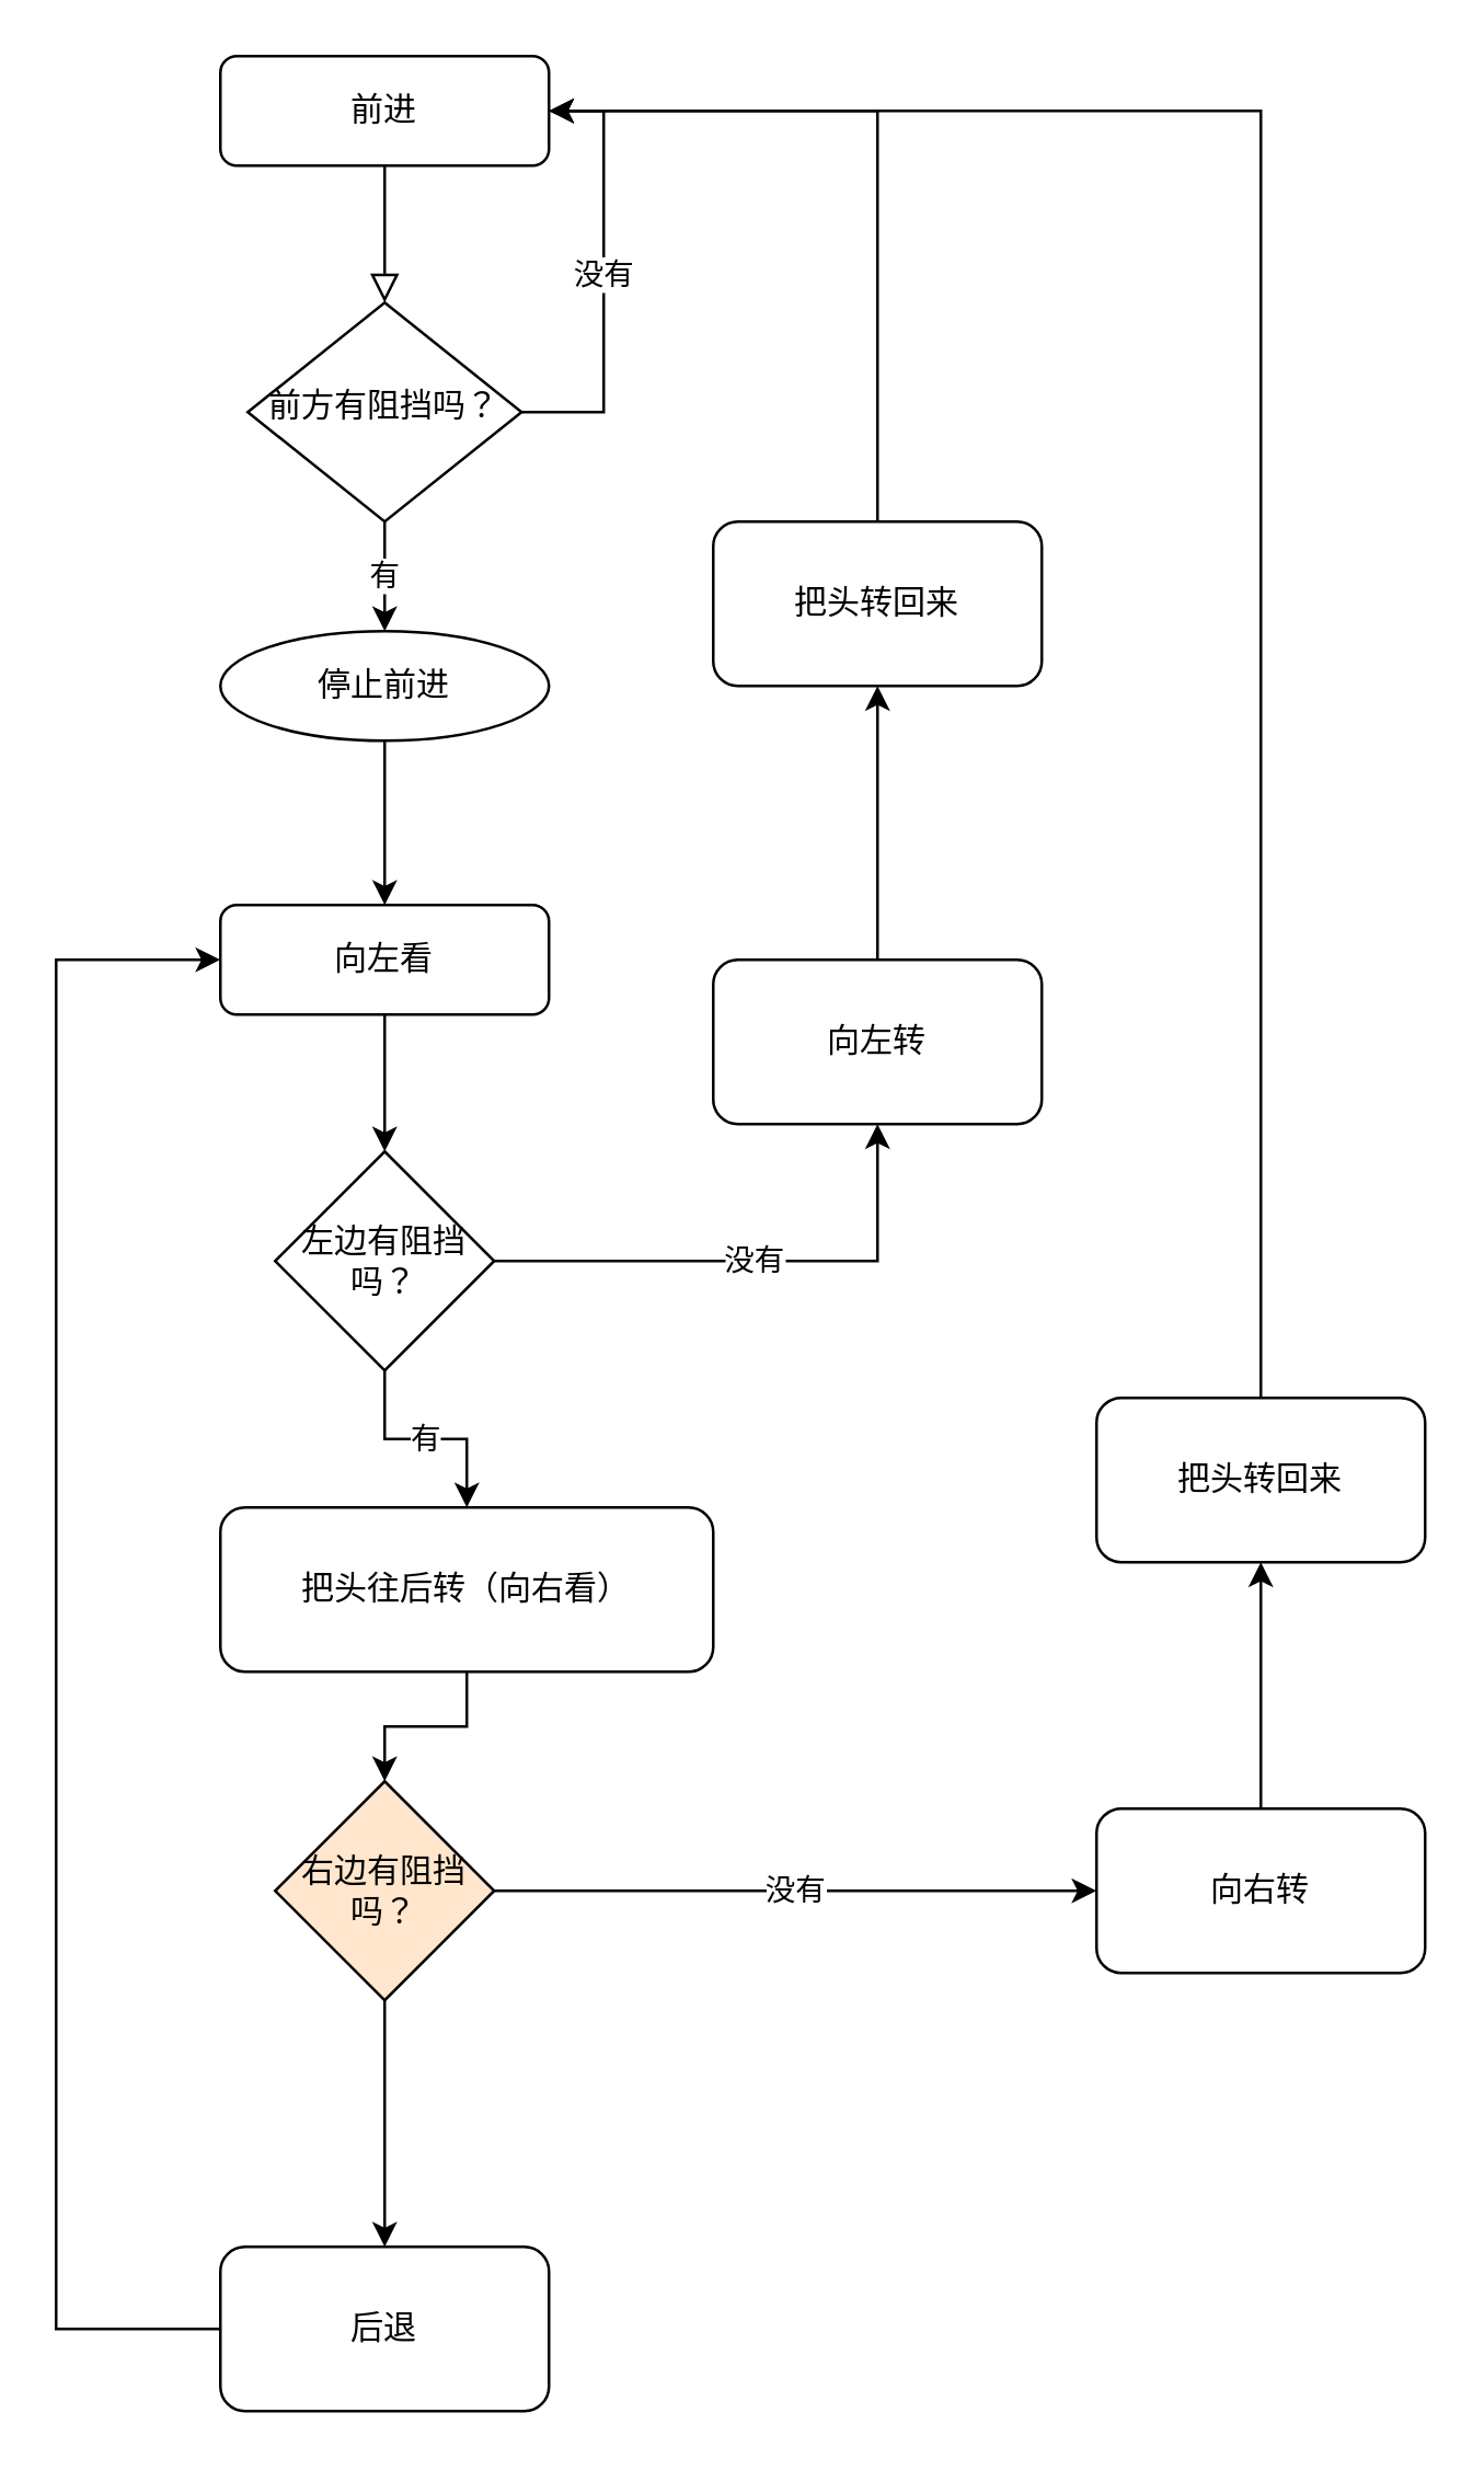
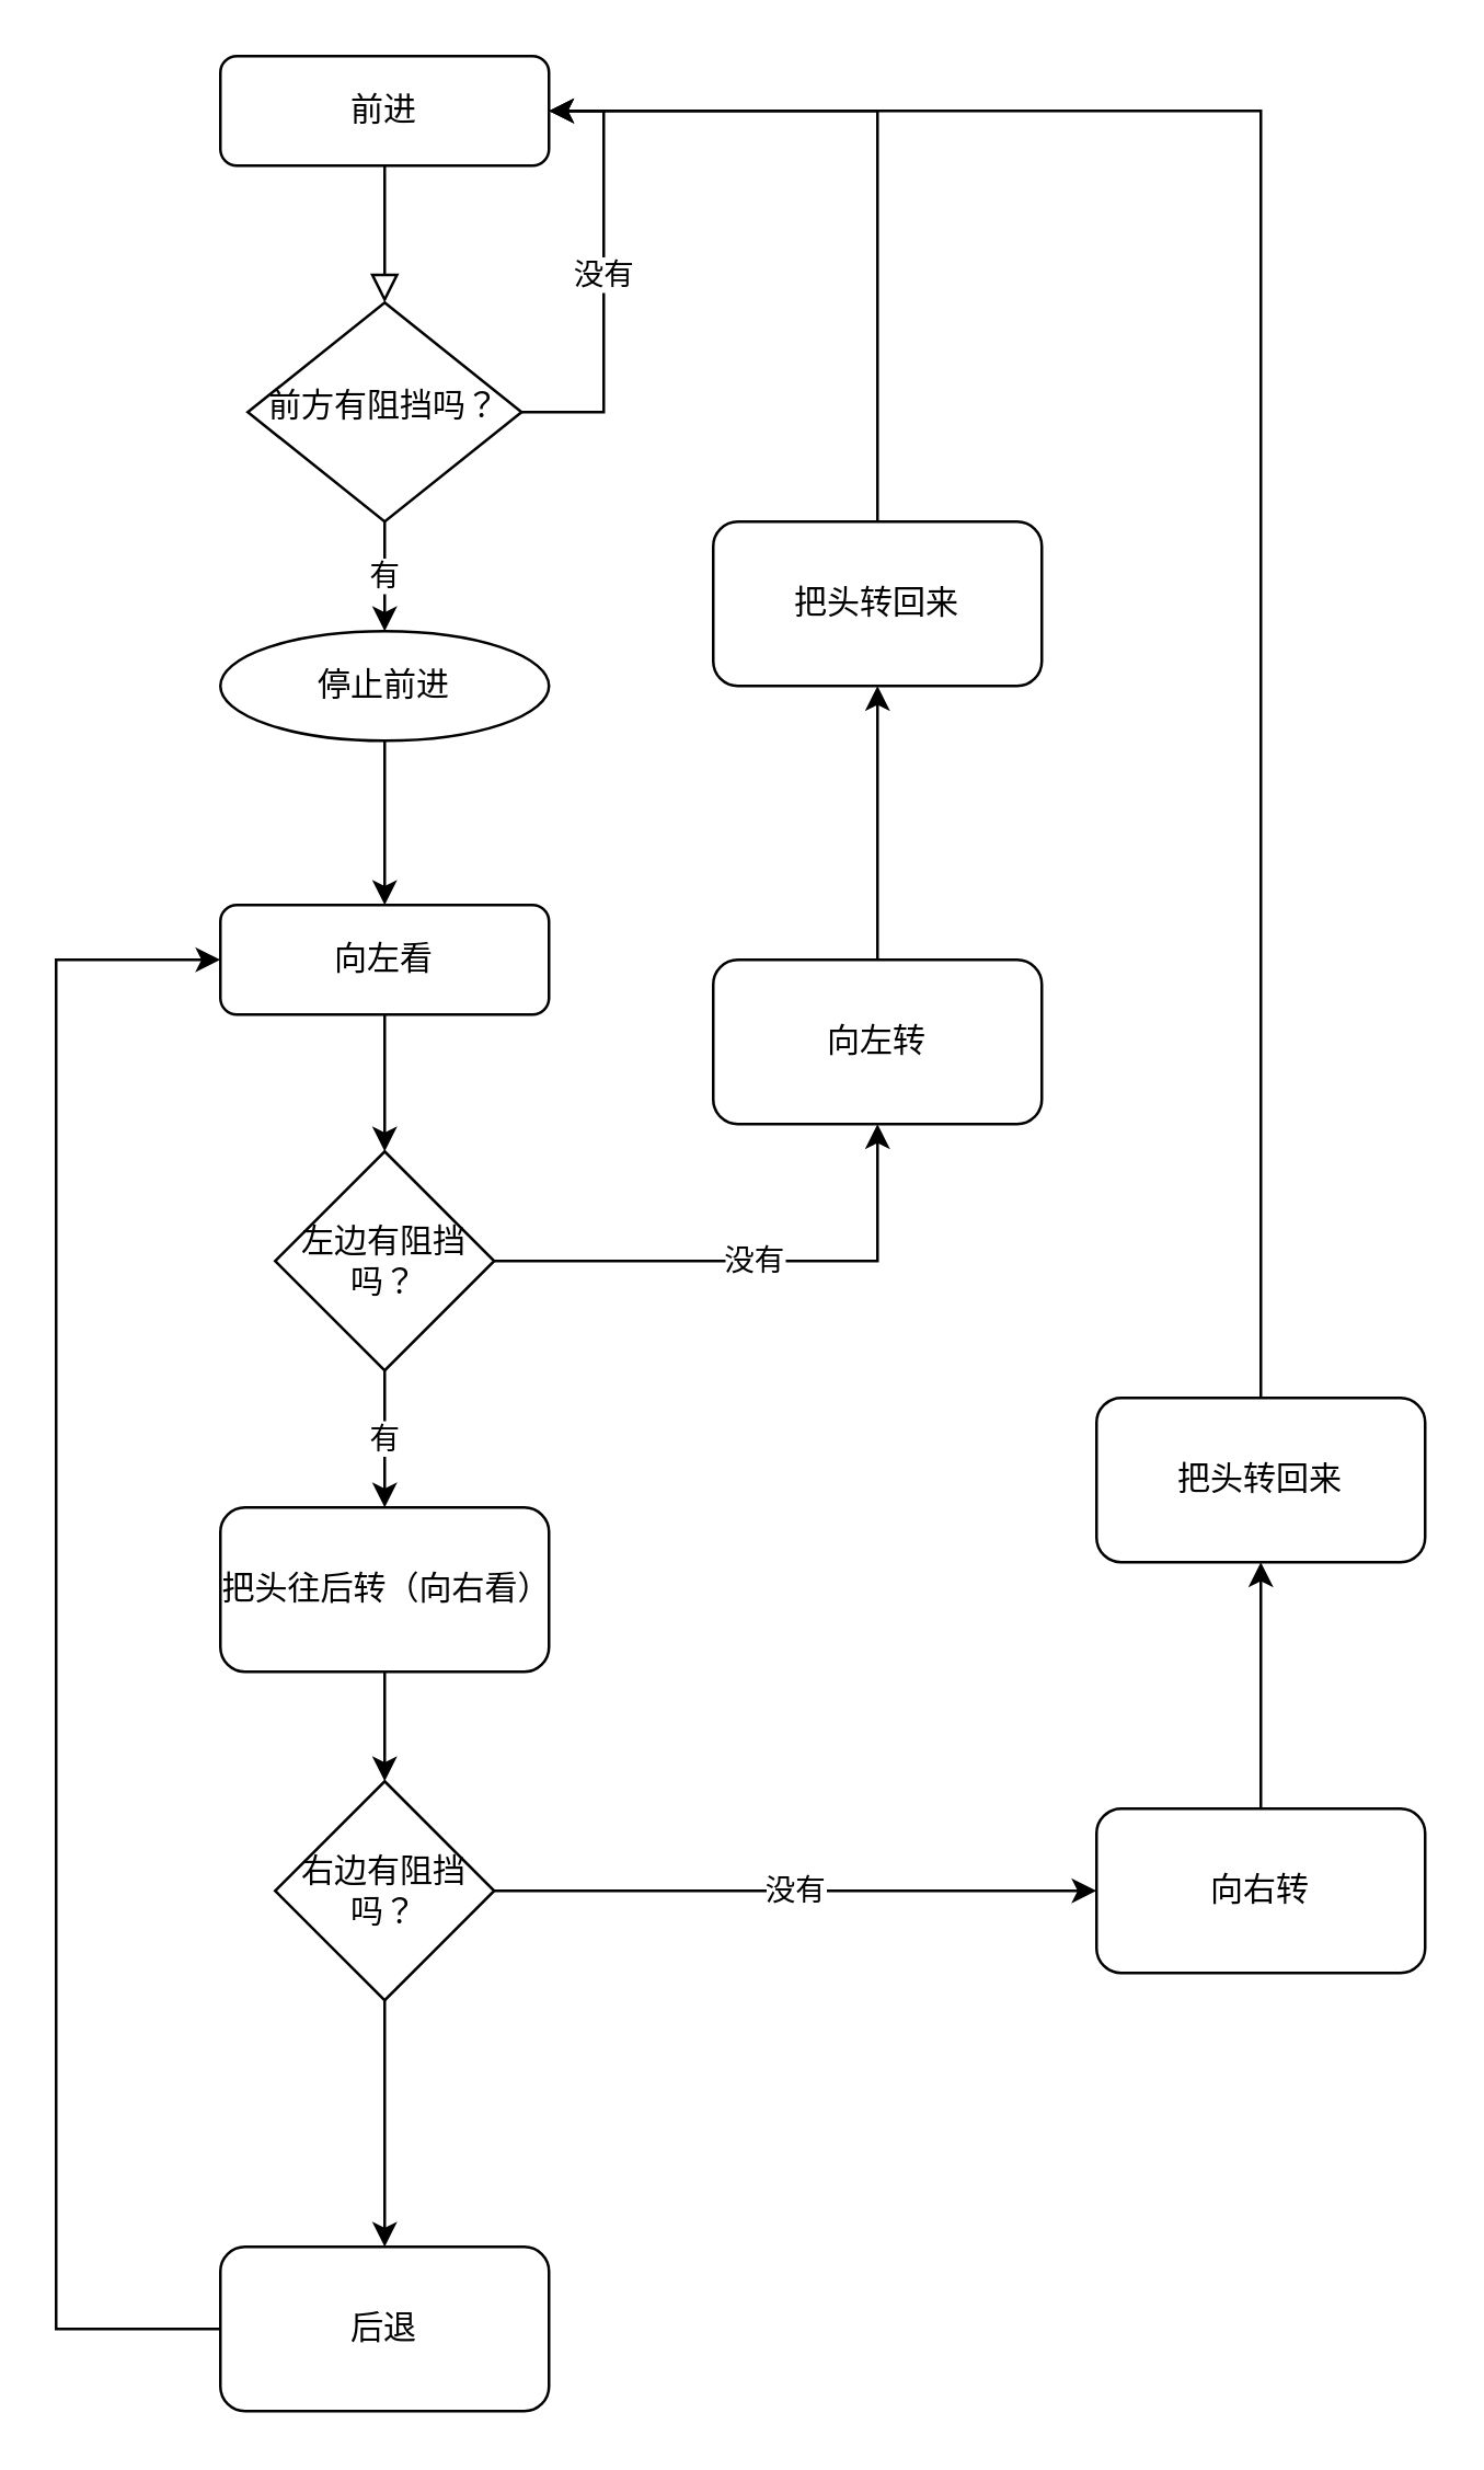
  <mxCell id="0" />
  <mxCell id="1" parent="0" />
  <mxCell id="2" value="" style="rounded=0;html=1;jettySize=auto;orthogonalLoop=1;fontSize=11;endArrow=block;endFill=0;endSize=8;strokeWidth=1;shadow=0;labelBackgroundColor=none;edgeStyle=orthogonalEdgeStyle;" parent="1" source="3" target="6" edge="1"><mxGeometry relative="1" as="geometry" /></mxCell>
  <mxCell id="3" value="前进" style="rounded=1;whiteSpace=wrap;html=1;fontSize=12;glass=0;strokeWidth=1;shadow=0;" parent="1" vertex="1"><mxGeometry x="80" y="20" width="120" height="40" as="geometry" /></mxCell>
  <mxCell id="4" value="没有" style="edgeStyle=orthogonalEdgeStyle;rounded=0;orthogonalLoop=1;jettySize=auto;html=1;entryX=1;entryY=0.5;entryDx=0;entryDy=0;" edge="1" parent="1" source="6" target="3"><mxGeometry relative="1" as="geometry"><Array as="points"><mxPoint x="220" y="150" /><mxPoint x="220" y="40" /></Array></mxGeometry></mxCell>
  <mxCell id="5" value="有" style="edgeStyle=orthogonalEdgeStyle;rounded=0;orthogonalLoop=1;jettySize=auto;html=1;" edge="1" parent="1" source="6" target="10"><mxGeometry relative="1" as="geometry" /></mxCell>
  <mxCell id="6" value="前方有阻挡吗？" style="rhombus;whiteSpace=wrap;html=1;shadow=0;fontFamily=Helvetica;fontSize=12;align=center;strokeWidth=1;spacing=6;spacingTop=-4;" parent="1" vertex="1"><mxGeometry x="90" y="110" width="100" height="80" as="geometry" /></mxCell>
  <mxCell id="7" value="" style="edgeStyle=orthogonalEdgeStyle;rounded=0;orthogonalLoop=1;jettySize=auto;html=1;" edge="1" parent="1" source="8" target="13"><mxGeometry relative="1" as="geometry" /></mxCell>
  <mxCell id="8" value="向左看" style="rounded=1;whiteSpace=wrap;html=1;fontSize=12;glass=0;strokeWidth=1;shadow=0;" parent="1" vertex="1"><mxGeometry x="80" y="330" width="120" height="40" as="geometry" /></mxCell>
  <mxCell id="9" value="" style="edgeStyle=orthogonalEdgeStyle;rounded=0;orthogonalLoop=1;jettySize=auto;html=1;" edge="1" parent="1" source="10" target="8"><mxGeometry relative="1" as="geometry" /></mxCell>
  <mxCell id="10" value="停止前进" style="ellipse;whiteSpace=wrap;html=1;fontSize=12;glass=0;strokeWidth=1;shadow=0;" parent="1" vertex="1"><mxGeometry x="80" y="230" width="120" height="40" as="geometry" /></mxCell>
  <mxCell id="11" value="没有" style="edgeStyle=orthogonalEdgeStyle;rounded=0;orthogonalLoop=1;jettySize=auto;html=1;entryX=0.5;entryY=1;entryDx=0;entryDy=0;" edge="1" parent="1" source="13" target="17"><mxGeometry relative="1" as="geometry"><Array as="points"><mxPoint x="320" y="460" /></Array></mxGeometry></mxCell>
  <mxCell id="12" value="有" style="edgeStyle=orthogonalEdgeStyle;rounded=0;orthogonalLoop=1;jettySize=auto;html=1;" edge="1" parent="1" source="13" target="19"><mxGeometry relative="1" as="geometry" /></mxCell>
  <mxCell id="13" value="左边有阻挡吗？" style="rhombus;whiteSpace=wrap;html=1;" vertex="1" parent="1"><mxGeometry x="100" y="420" width="80" height="80" as="geometry" /></mxCell>
  <mxCell id="14" style="edgeStyle=orthogonalEdgeStyle;rounded=0;orthogonalLoop=1;jettySize=auto;html=1;entryX=1;entryY=0.5;entryDx=0;entryDy=0;" edge="1" parent="1" source="15" target="3"><mxGeometry relative="1" as="geometry"><Array as="points"><mxPoint x="320" y="40" /></Array></mxGeometry></mxCell>
  <mxCell id="15" value="把头转回来" style="rounded=1;whiteSpace=wrap;html=1;" vertex="1" parent="1"><mxGeometry x="260" y="190" width="120" height="60" as="geometry" /></mxCell>
  <mxCell id="16" style="edgeStyle=orthogonalEdgeStyle;rounded=0;orthogonalLoop=1;jettySize=auto;html=1;entryX=0.5;entryY=1;entryDx=0;entryDy=0;exitX=0.5;exitY=0;exitDx=0;exitDy=0;" edge="1" parent="1" source="17" target="15"><mxGeometry relative="1" as="geometry" /></mxCell>
  <mxCell id="17" value="向左转" style="rounded=1;whiteSpace=wrap;html=1;" vertex="1" parent="1"><mxGeometry x="260" y="350" width="120" height="60" as="geometry" /></mxCell>
  <mxCell id="18" value="" style="edgeStyle=orthogonalEdgeStyle;rounded=0;orthogonalLoop=1;jettySize=auto;html=1;" edge="1" parent="1" source="19" target="22"><mxGeometry relative="1" as="geometry" /></mxCell>
- <mxCell id="19" value="把头往后转（向右看）" style="rounded=1;whiteSpace=wrap;html=1;" vertex="1" parent="1"><mxGeometry x="80" y="550" width="180" height="60" as="geometry" /></mxCell>
+ <mxCell id="19" value="把头往后转（向右看）" style="rounded=1;whiteSpace=wrap;html=1;" vertex="1" parent="1"><mxGeometry x="80" y="550" width="120" height="60" as="geometry" /></mxCell>
  <mxCell id="20" value="没有" style="edgeStyle=orthogonalEdgeStyle;rounded=0;orthogonalLoop=1;jettySize=auto;html=1;entryX=0;entryY=0.5;entryDx=0;entryDy=0;" edge="1" parent="1" source="22" target="25"><mxGeometry relative="1" as="geometry" /></mxCell>
  <mxCell id="21" value="" style="edgeStyle=orthogonalEdgeStyle;rounded=0;orthogonalLoop=1;jettySize=auto;html=1;entryX=0.5;entryY=0;entryDx=0;entryDy=0;" edge="1" parent="1" source="22" target="27"><mxGeometry relative="1" as="geometry"><mxPoint x="140" y="790" as="targetPoint" /></mxGeometry></mxCell>
- <mxCell id="22" value="右边有阻挡吗？" style="rhombus;whiteSpace=wrap;html=1;fillColor=#ffe6cc;" vertex="1" parent="1"><mxGeometry x="100" y="650" width="80" height="80" as="geometry" /></mxCell>
+ <mxCell id="22" value="右边有阻挡吗？" style="rhombus;whiteSpace=wrap;html=1;" vertex="1" parent="1"><mxGeometry x="100" y="650" width="80" height="80" as="geometry" /></mxCell>
  <mxCell id="23" value="" style="edgeStyle=orthogonalEdgeStyle;rounded=0;orthogonalLoop=1;jettySize=auto;html=1;entryX=1;entryY=0.5;entryDx=0;entryDy=0;exitX=0.5;exitY=0;exitDx=0;exitDy=0;" edge="1" parent="1" source="28" target="3"><mxGeometry relative="1" as="geometry"><mxPoint x="460" y="50" as="targetPoint" /><Array as="points" /></mxGeometry></mxCell>
  <mxCell id="24" value="" style="edgeStyle=orthogonalEdgeStyle;rounded=0;orthogonalLoop=1;jettySize=auto;html=1;entryX=0.5;entryY=1;entryDx=0;entryDy=0;" edge="1" parent="1" source="25" target="28"><mxGeometry relative="1" as="geometry"><mxPoint x="460" y="580" as="targetPoint" /></mxGeometry></mxCell>
  <mxCell id="25" value="向右转" style="rounded=1;whiteSpace=wrap;html=1;" vertex="1" parent="1"><mxGeometry x="400" y="660" width="120" height="60" as="geometry" /></mxCell>
  <mxCell id="26" style="edgeStyle=orthogonalEdgeStyle;rounded=0;orthogonalLoop=1;jettySize=auto;html=1;entryX=0;entryY=0.5;entryDx=0;entryDy=0;exitX=0;exitY=0.5;exitDx=0;exitDy=0;" edge="1" parent="1" source="27" target="8"><mxGeometry relative="1" as="geometry"><Array as="points"><mxPoint x="20" y="850" /><mxPoint x="20" y="350" /></Array></mxGeometry></mxCell>
  <mxCell id="27" value="后退" style="rounded=1;whiteSpace=wrap;html=1;" vertex="1" parent="1"><mxGeometry x="80" y="820" width="120" height="60" as="geometry" /></mxCell>
  <mxCell id="28" value="把头转回来" style="rounded=1;whiteSpace=wrap;html=1;" vertex="1" parent="1"><mxGeometry x="400" y="510" width="120" height="60" as="geometry" /></mxCell>
